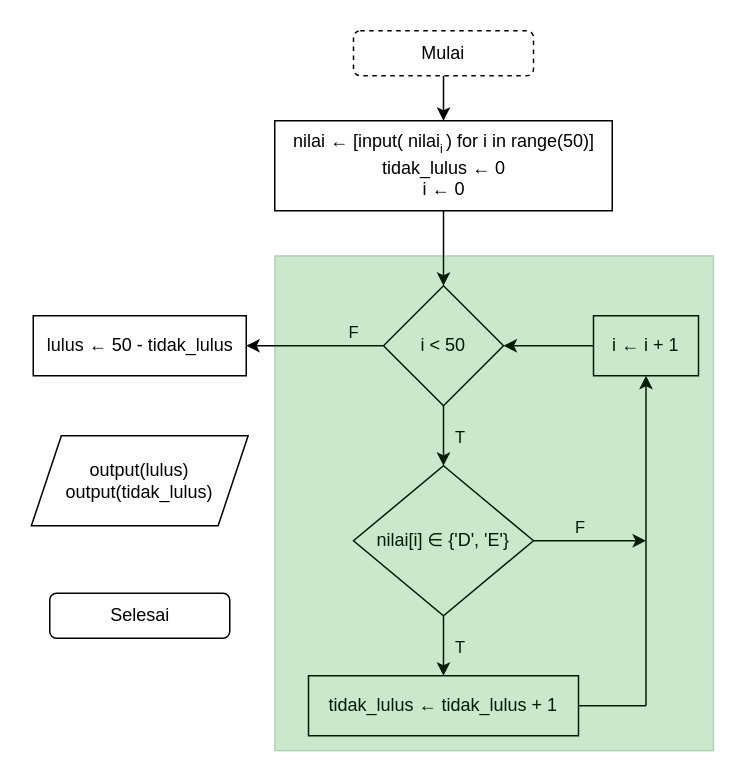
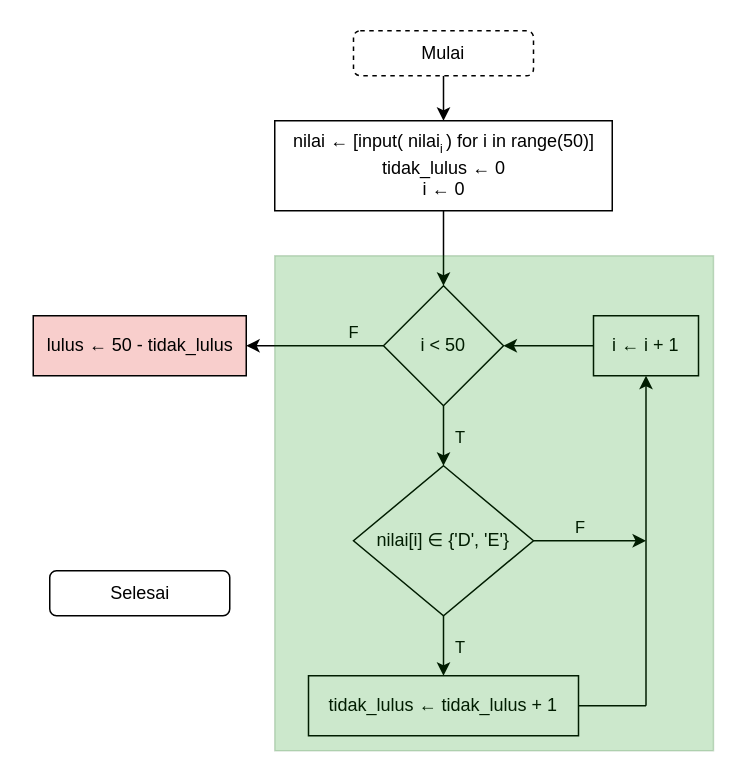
  <mxCell id="0" />
  <mxCell id="1" parent="0" />
  <mxCell id="2" style="edgeStyle=orthogonalEdgeStyle;rounded=0;orthogonalLoop=1;jettySize=auto;html=1;entryX=0.5;entryY=0;entryDx=0;entryDy=0;" parent="1" source="3" target="5" edge="1"><mxGeometry relative="1" as="geometry" /></mxCell>
  <mxCell id="3" value="Mulai" style="rounded=1;whiteSpace=wrap;html=1;dashed=1;" parent="1" vertex="1"><mxGeometry x="235" y="20" width="120" height="30" as="geometry" /></mxCell>
  <mxCell id="4" style="edgeStyle=orthogonalEdgeStyle;rounded=0;orthogonalLoop=1;jettySize=auto;html=1;entryX=0.5;entryY=0;entryDx=0;entryDy=0;" parent="1" source="5" target="10" edge="1"><mxGeometry relative="1" as="geometry" /></mxCell>
  <mxCell id="5" value="&lt;div&gt;nilai&amp;nbsp;← [input( nilai&lt;sub&gt;&lt;font style=&quot;font-size: 8px;&quot;&gt;i&amp;nbsp;&lt;/font&gt;&lt;/sub&gt;) for i in range(50)]&lt;/div&gt;&lt;div&gt;tidak_lulus&amp;nbsp;&lt;span style=&quot;background-color: transparent; color: light-dark(rgb(0, 0, 0), rgb(255, 255, 255));&quot;&gt;← 0&lt;/span&gt;&lt;/div&gt;&lt;div&gt;i&amp;nbsp;← 0&lt;/div&gt;" style="rounded=0;whiteSpace=wrap;html=1;" parent="1" vertex="1"><mxGeometry x="182.5" y="80" width="225" height="60" as="geometry" /></mxCell>
  <mxCell id="6" style="edgeStyle=orthogonalEdgeStyle;rounded=0;orthogonalLoop=1;jettySize=auto;html=1;entryX=0.5;entryY=0;entryDx=0;entryDy=0;" parent="1" source="10" target="15" edge="1"><mxGeometry relative="1" as="geometry" /></mxCell>
  <mxCell id="7" value="T" style="edgeLabel;html=1;align=center;verticalAlign=middle;resizable=0;points=[];" parent="6" vertex="1" connectable="0"><mxGeometry x="-0.031" y="1" relative="1" as="geometry"><mxPoint x="9" y="1" as="offset" /></mxGeometry></mxCell>
  <mxCell id="8" style="edgeStyle=orthogonalEdgeStyle;rounded=0;orthogonalLoop=1;jettySize=auto;html=1;exitX=0;exitY=0.5;exitDx=0;exitDy=0;entryX=1;entryY=0.5;entryDx=0;entryDy=0;" parent="1" source="10" target="20" edge="1"><mxGeometry relative="1" as="geometry" /></mxCell>
  <mxCell id="9" value="F" style="edgeLabel;html=1;align=center;verticalAlign=middle;resizable=0;points=[];" parent="8" vertex="1" connectable="0"><mxGeometry x="0.05" relative="1" as="geometry"><mxPoint x="27" y="-10" as="offset" /></mxGeometry></mxCell>
  <mxCell id="10" value="i &amp;lt; 50" style="rhombus;whiteSpace=wrap;html=1;" parent="1" vertex="1"><mxGeometry x="255" y="190" width="80" height="80" as="geometry" /></mxCell>
  <mxCell id="11" style="edgeStyle=orthogonalEdgeStyle;rounded=0;orthogonalLoop=1;jettySize=auto;html=1;entryX=0.5;entryY=0;entryDx=0;entryDy=0;" parent="1" source="15" target="16" edge="1"><mxGeometry relative="1" as="geometry" /></mxCell>
  <mxCell id="12" value="T" style="edgeLabel;html=1;align=center;verticalAlign=middle;resizable=0;points=[];" parent="11" vertex="1" connectable="0"><mxGeometry x="-0.002" y="2" relative="1" as="geometry"><mxPoint x="8" as="offset" /></mxGeometry></mxCell>
  <mxCell id="13" style="edgeStyle=orthogonalEdgeStyle;rounded=0;orthogonalLoop=1;jettySize=auto;html=1;" parent="1" source="15" edge="1"><mxGeometry relative="1" as="geometry"><mxPoint x="430" y="360" as="targetPoint" /></mxGeometry></mxCell>
  <mxCell id="14" value="F" style="edgeLabel;html=1;align=center;verticalAlign=middle;resizable=0;points=[];" parent="13" vertex="1" connectable="0"><mxGeometry x="-0.039" y="1" relative="1" as="geometry"><mxPoint x="-6" y="-9" as="offset" /></mxGeometry></mxCell>
  <mxCell id="15" value="nilai[i]&amp;nbsp;∈ {'D', 'E'}" style="rhombus;whiteSpace=wrap;html=1;" parent="1" vertex="1"><mxGeometry x="235" y="310" width="120" height="100" as="geometry" /></mxCell>
  <mxCell id="16" value="tidak_lulus ← tidak_lulus + 1" style="rounded=0;whiteSpace=wrap;html=1;" parent="1" vertex="1"><mxGeometry x="205" y="450" width="180" height="40" as="geometry" /></mxCell>
  <mxCell id="17" style="edgeStyle=orthogonalEdgeStyle;rounded=0;orthogonalLoop=1;jettySize=auto;html=1;exitX=0;exitY=0.5;exitDx=0;exitDy=0;entryX=1;entryY=0.5;entryDx=0;entryDy=0;" parent="1" source="18" target="10" edge="1"><mxGeometry relative="1" as="geometry" /></mxCell>
  <mxCell id="18" value="i ← i + 1" style="rounded=0;whiteSpace=wrap;html=1;" parent="1" vertex="1"><mxGeometry x="395" y="210" width="70" height="40" as="geometry" /></mxCell>
- <mxCell id="19" value="output(lulus)&lt;div&gt;output(tidak_lulus)&lt;/div&gt;" style="shape=parallelogram;perimeter=parallelogramPerimeter;whiteSpace=wrap;html=1;fixedSize=1;" parent="1" vertex="1"><mxGeometry x="20.25" y="290" width="144.5" height="60" as="geometry" /></mxCell>
- <mxCell id="20" value="lulus ← 50 - tidak_lulus" style="rounded=0;whiteSpace=wrap;html=1;" parent="1" vertex="1"><mxGeometry x="21.5" y="210" width="142" height="40" as="geometry" /></mxCell>
- <mxCell id="21" value="Selesai" style="rounded=1;whiteSpace=wrap;html=1;" parent="1" vertex="1"><mxGeometry x="32.5" y="395" width="120" height="30" as="geometry" /></mxCell>
+ <mxCell id="20" value="lulus ← 50 - tidak_lulus" style="rounded=0;whiteSpace=wrap;html=1;fillColor=#f8cecc;" parent="1" vertex="1"><mxGeometry x="21.5" y="210" width="142" height="40" as="geometry" /></mxCell>
+ <mxCell id="21" value="Selesai" style="rounded=1;whiteSpace=wrap;html=1;" parent="1" vertex="1"><mxGeometry x="32.5" y="380" width="120" height="30" as="geometry" /></mxCell>
  <mxCell id="22" value="" style="endArrow=classic;html=1;rounded=0;entryX=0.5;entryY=1;entryDx=0;entryDy=0;" parent="1" target="18" edge="1"><mxGeometry width="50" height="50" relative="1" as="geometry"><mxPoint x="430" y="470" as="sourcePoint" /><mxPoint x="445" y="280" as="targetPoint" /></mxGeometry></mxCell>
  <mxCell id="23" value="" style="endArrow=none;html=1;rounded=0;exitX=1;exitY=0.5;exitDx=0;exitDy=0;" parent="1" source="16" edge="1"><mxGeometry width="50" height="50" relative="1" as="geometry"><mxPoint x="445" y="520" as="sourcePoint" /><mxPoint x="430" y="470" as="targetPoint" /></mxGeometry></mxCell>
  <mxCell id="24" value="" style="rounded=0;whiteSpace=wrap;html=1;fillColor=#008a00;fontColor=#ffffff;strokeColor=#005700;opacity=20;" parent="1" vertex="1"><mxGeometry x="182.5" y="170" width="292.5" height="330" as="geometry" /></mxCell>
